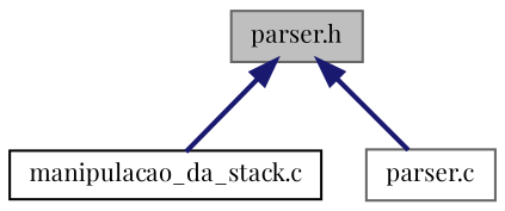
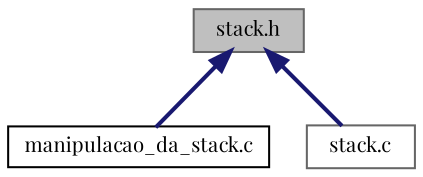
  digraph {
    fontname="Playfair Display"
    node [color=gray40 fillcolor=white fontname="Playfair Display" fontsize=10 shape=record style=filled]
    edge [color=midnightblue dir=back fontname="Playfair Display" fontsize=10 labelfontname=Helvetica labelfontsize=10 style=bold]
-   n1 [fillcolor=grey75 fontcolor=black height=0.2 label="parser.h" width=0.4]
+   n1 [fillcolor=grey75 fontcolor=black height=0.2 label="stack.h" width=0.4]
    n2 [color=black height=0.2 label="manipulacao_da_stack.c" width=0.4]
-   n3 [height=0.2 label="parser.c" width=0.4]
+   n3 [height=0.2 label="stack.c" width=0.4]
    n1 -> n2
    n1 -> n3
  }
